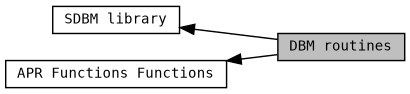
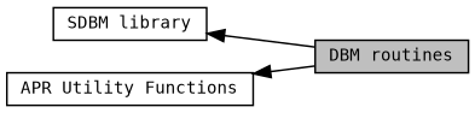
  digraph {
    fontname="DejaVu Sans Mono"
    rankdir=LR
    node [color=black fillcolor=white fontname="DejaVu Sans Mono" fontsize=10 shape=record style=filled]
    edge [dir=back fontname="DejaVu Sans Mono" fontsize=10 labelfontname=Helvetica labelfontsize=10 shape=plaintext style=solid]
    n1 [height=0.2 label="SDBM library" width=0.4]
    n2 [fillcolor=grey75 fontcolor=black height=0.2 label="DBM routines" width=0.4]
-   n3 [height=0.2 label="APR Functions Functions" width=0.4]
+   n3 [height=0.2 label="APR Utility Functions" width=0.4]
    n1 -> n2
    n3 -> n2
  }
